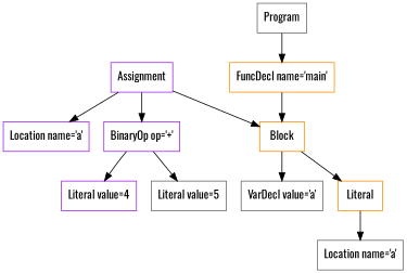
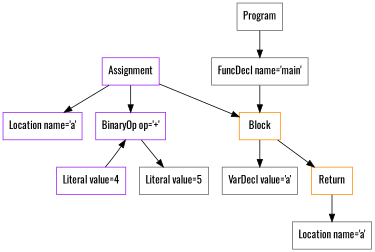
  digraph {
    fontname=Oswald
    node [color=gray40 fontname=Oswald shape=box]
    edge [fontname=Oswald]
    n1 [label="VarDecl value='a'"]
    n2 [color=purple label="Location name='a'"]
    n3 [color=purple label="Literal value=4"]
    n4 [label="Literal value=5"]
    n5 [color=purple label="BinaryOp op='+'"]
    n6 [color=purple label=Assignment]
    n7 [color=darkorange label=Block]
    n8 [label="Location name='a'"]
-   n9 [color=darkorange label=Literal]
-   n10 [color=darkorange label="FuncDecl name='main'"]
+   n9 [color=darkorange label=Return]
+   n10 [label="FuncDecl name='main'"]
    n11 [label=Program]
-   n5 -> n3
+   n3 -> n5
    n5 -> n4
    n6 -> n2
    n6 -> n5
    n6 -> n7
    n7 -> n1
    n7 -> n9
    n9 -> n8
    n10 -> n7
    n11 -> n10
  }
